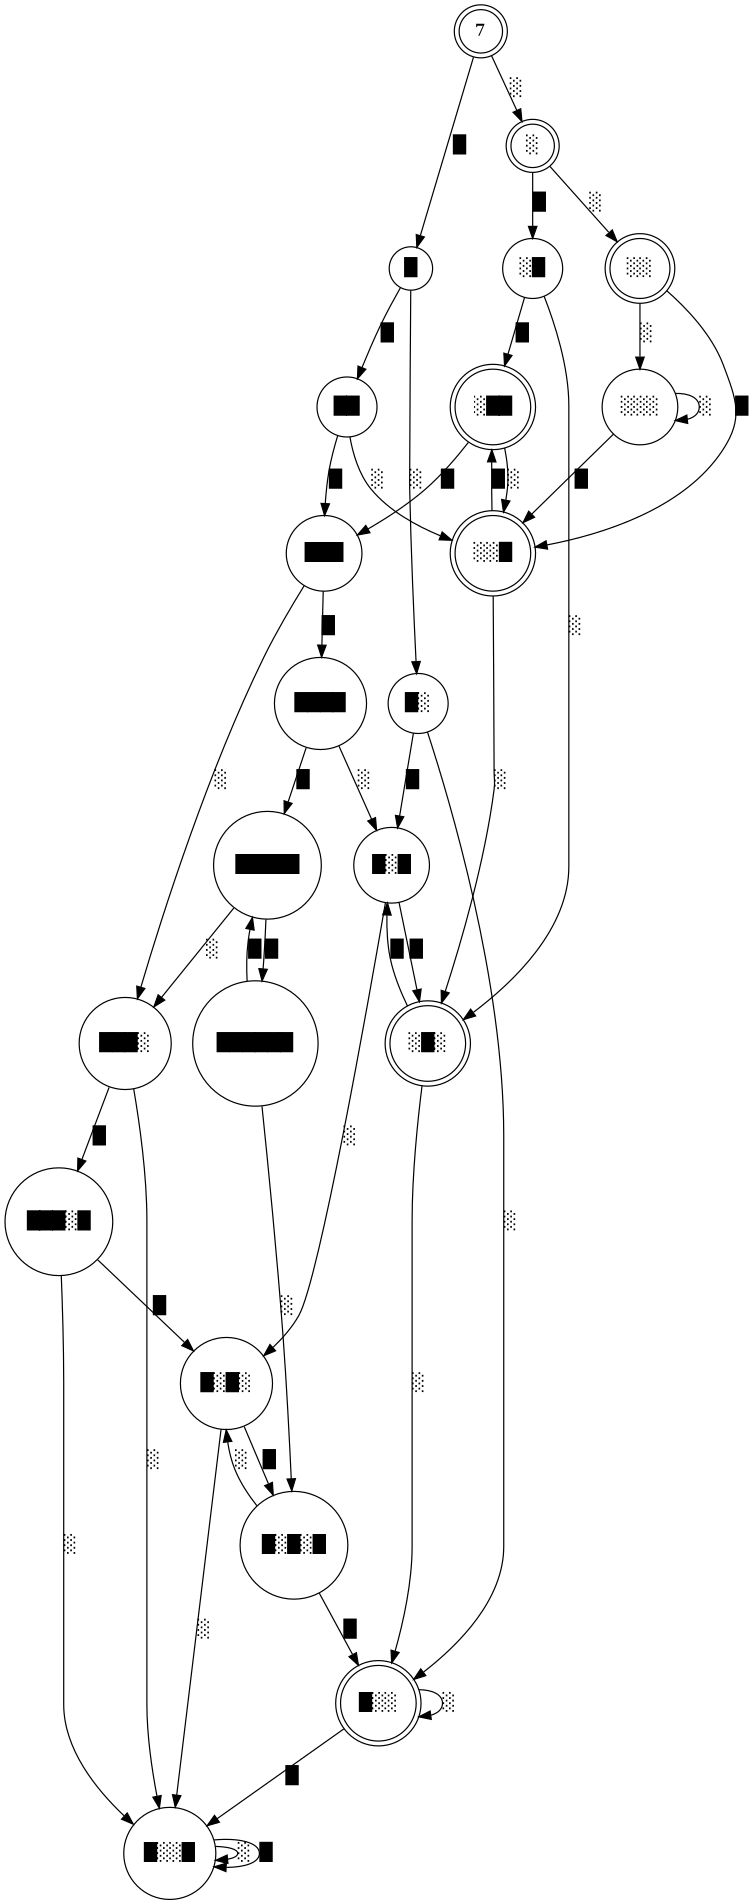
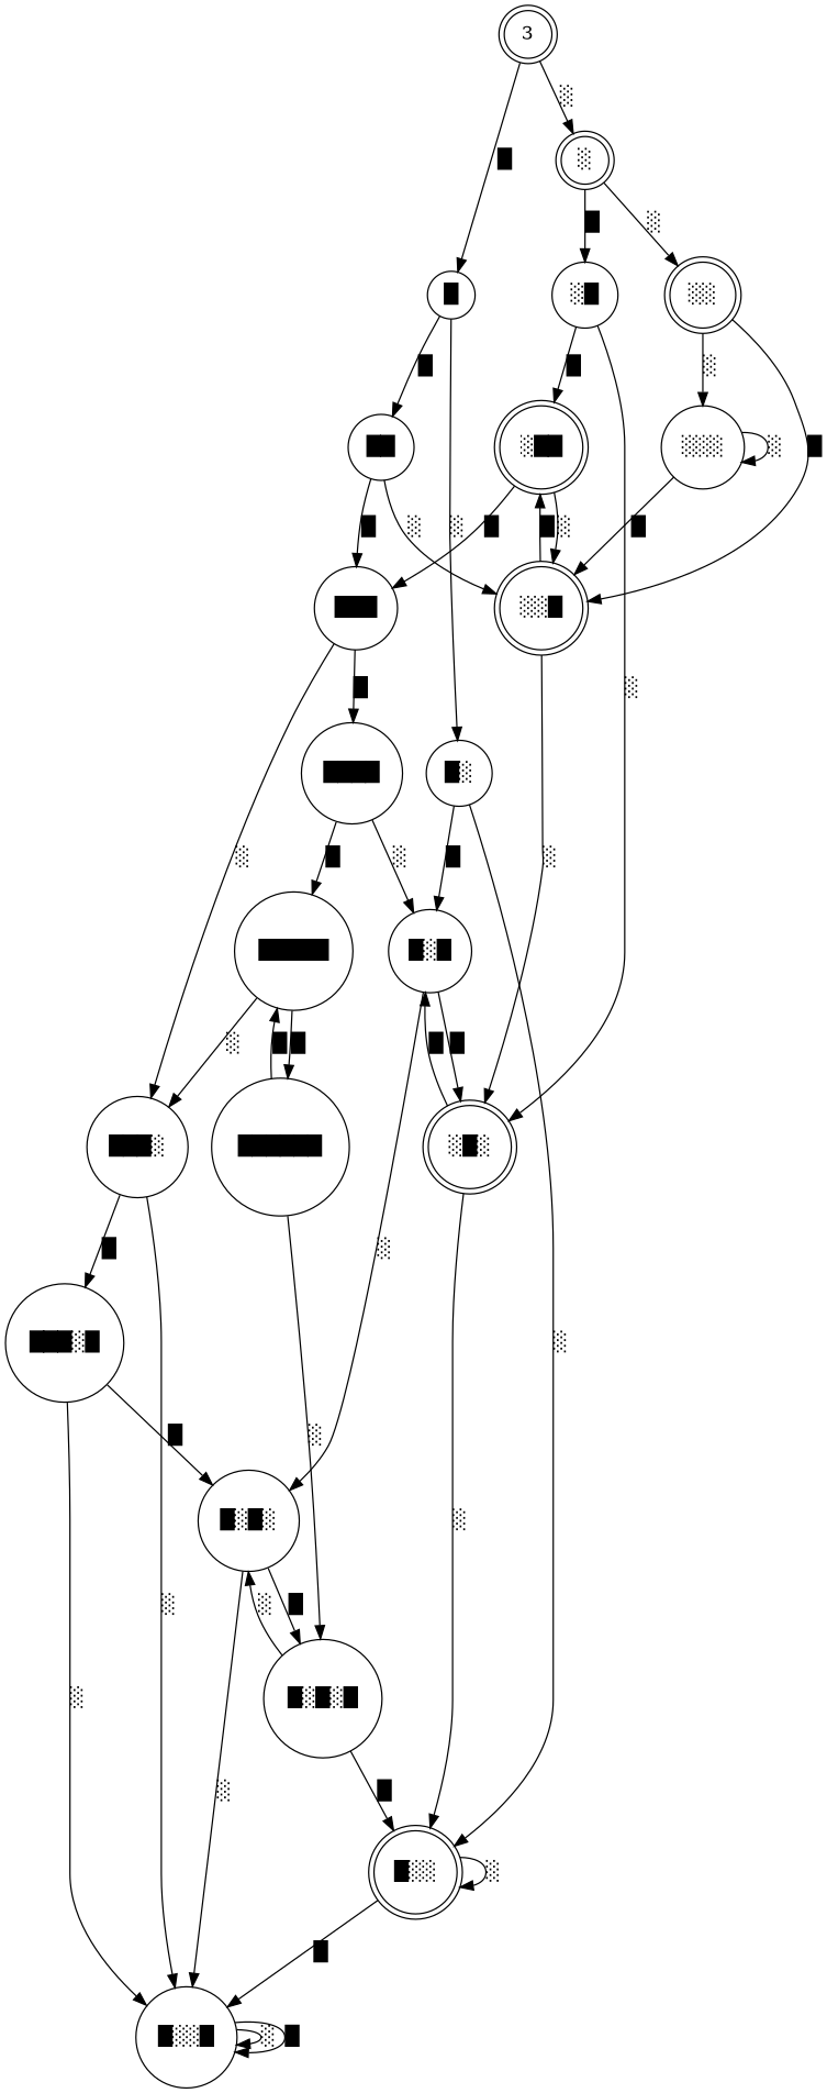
  digraph {
    node [shape=circle]
    n1 [label="░██" shape=doublecircle]
    n2 [label="███"]
    n3 [label="░░█" shape=doublecircle]
    n4 [label="████"]
    n5 [label="█░█"]
    n6 [label="█████"]
    n7 [label="█░█░█"]
    n8 [label="█░█░"]
    n9 [label="█░░" shape=doublecircle]
    n10 [label="█"]
    n11 [label="█░"]
    n12 [label="██"]
    n13 [label="░█"]
    n14 [label="░█░" shape=doublecircle]
    n15 [label="█░░█"]
-   7 [shape=doublecircle]
+   7 [shape=doublecircle label=3]
    n17 [label="░" shape=doublecircle]
    n18 [label="░░" shape=doublecircle]
    n19 [label="░░░"]
    n20 [label="███░"]
    n21 [label="███░█"]
    n22 [label="██████"]
    n1 -> n2 [label="█"]
    n1 -> n3 [label="░"]
    n2 -> n4 [label="█"]
    n2 -> n20 [label="░"]
    n3 -> n1 [label="█"]
    n3 -> n14 [label="░"]
    n4 -> n5 [label="░"]
    n4 -> n6 [label="█"]
    n5 -> n8 [label="░"]
    n5 -> n14 [label="█"]
    n6 -> n20 [label="░"]
    n6 -> n22 [label="█"]
    n7 -> n8 [label="░"]
    n7 -> n9 [label="█"]
    n8 -> n7 [label="█"]
    n8 -> n15 [label="░"]
    n9 -> n9 [label="░"]
    n9 -> n15 [label="█"]
    n10 -> n11 [label="░"]
    n10 -> n12 [label="█"]
    n11 -> n5 [label="█"]
    n11 -> n9 [label="░"]
    n12 -> n2 [label="█"]
    n12 -> n3 [label="░"]
    n13 -> n1 [label="█"]
    n13 -> n14 [label="░"]
    n14 -> n5 [label="█"]
    n14 -> n9 [label="░"]
    n15 -> n15 [label="░"]
    n15 -> n15 [label="█"]
    7 -> n10 [label="█"]
    7 -> n17 [label="░"]
    n17 -> n13 [label="█"]
    n17 -> n18 [label="░"]
    n18 -> n3 [label="█"]
    n18 -> n19 [label="░"]
    n19 -> n3 [label="█"]
    n19 -> n19 [label="░"]
    n20 -> n15 [label="░"]
    n20 -> n21 [label="█"]
    n21 -> n8 [label="█"]
    n21 -> n15 [label="░"]
    n22 -> n6 [label="█"]
    n22 -> n7 [label="░"]
  }
